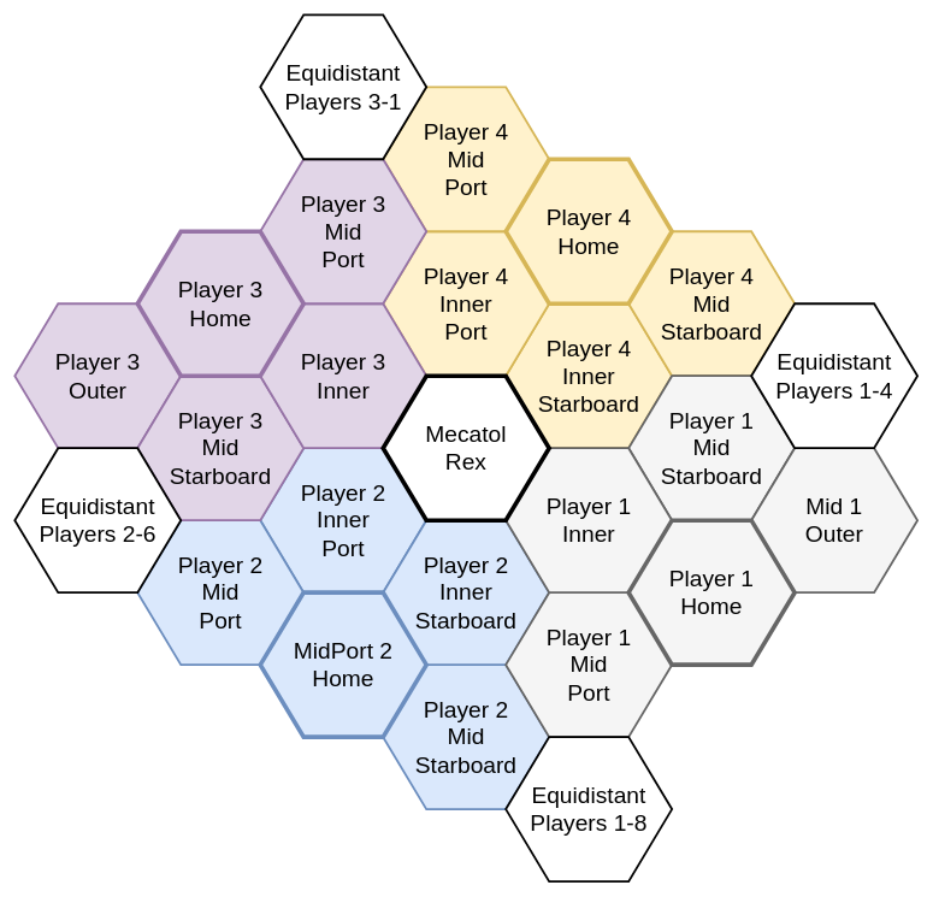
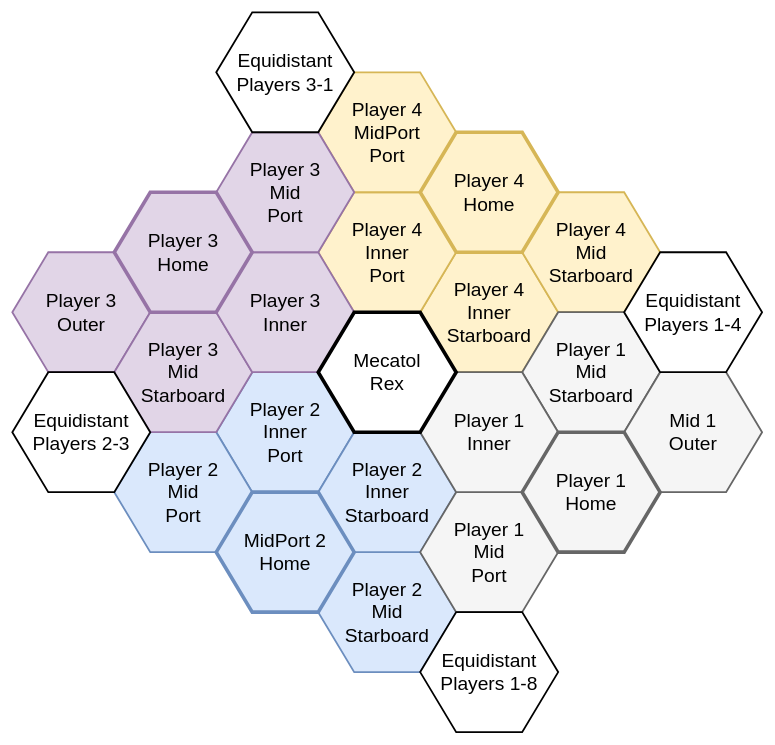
  <mxCell id="0" />
  <mxCell id="1" parent="0" />
  <mxCell id="2" value="Player 4&lt;br style=&quot;font-size: 32px&quot;&gt;Inner&lt;br&gt;Starboard" style="shape=hexagon;perimeter=hexagonPerimeter2;whiteSpace=wrap;html=1;fixedSize=1;size=60;fontSize=32;fontFamily=Helvetica;fillColor=#fff2cc;strokeColor=#d6b656;strokeWidth=3;" parent="1" vertex="1"><mxGeometry x="700" y="420" width="230" height="200" as="geometry" /></mxCell>
  <mxCell id="3" value="Player 4&lt;br style=&quot;font-size: 32px&quot;&gt;Inner&lt;br&gt;Port" style="shape=hexagon;perimeter=hexagonPerimeter2;whiteSpace=wrap;html=1;fixedSize=1;size=60;fontSize=32;fontFamily=Helvetica;fillColor=#fff2cc;strokeColor=#d6b656;strokeWidth=3;" parent="1" vertex="1"><mxGeometry x="530" y="320" width="230" height="200" as="geometry" /></mxCell>
- <mxCell id="4" value="Player 4&lt;br style=&quot;font-size: 32px&quot;&gt;Mid&lt;br&gt;Port" style="shape=hexagon;perimeter=hexagonPerimeter2;whiteSpace=wrap;html=1;fixedSize=1;size=60;fontSize=32;fontFamily=Helvetica;fillColor=#fff2cc;strokeColor=#d6b656;strokeWidth=3;" parent="1" vertex="1"><mxGeometry x="530" y="120" width="230" height="200" as="geometry" /></mxCell>
+ <mxCell id="4" value="Player 4&lt;br style=&quot;font-size: 32px&quot;&gt;MidPort&lt;br&gt;Port" style="shape=hexagon;perimeter=hexagonPerimeter2;whiteSpace=wrap;html=1;fixedSize=1;size=60;fontSize=32;fontFamily=Helvetica;fillColor=#fff2cc;strokeColor=#d6b656;strokeWidth=3;" parent="1" vertex="1"><mxGeometry x="530" y="120" width="230" height="200" as="geometry" /></mxCell>
  <mxCell id="5" value="Player 4&lt;br style=&quot;font-size: 32px&quot;&gt;Mid&lt;br style=&quot;font-size: 32px&quot;&gt;Starboard" style="shape=hexagon;perimeter=hexagonPerimeter2;whiteSpace=wrap;html=1;fixedSize=1;size=60;fontSize=32;fontFamily=Helvetica;fillColor=#fff2cc;strokeColor=#d6b656;strokeWidth=3;" parent="1" vertex="1"><mxGeometry x="870" y="320" width="230" height="200" as="geometry" /></mxCell>
  <mxCell id="6" value="Player 2&lt;br style=&quot;font-size: 32px&quot;&gt;Mid&lt;br&gt;Starboard" style="shape=hexagon;perimeter=hexagonPerimeter2;whiteSpace=wrap;html=1;fixedSize=1;size=60;fontSize=32;fontFamily=Helvetica;fillColor=#dae8fc;strokeColor=#6c8ebf;strokeWidth=3;" parent="1" vertex="1"><mxGeometry x="530" y="920" width="230" height="200" as="geometry" /></mxCell>
  <mxCell id="7" value="Player 2&lt;br style=&quot;font-size: 32px&quot;&gt;Inner&lt;br&gt;Port" style="shape=hexagon;perimeter=hexagonPerimeter2;whiteSpace=wrap;html=1;fixedSize=1;size=60;fontSize=32;fontFamily=Helvetica;fillColor=#dae8fc;strokeColor=#6c8ebf;strokeWidth=3;" parent="1" vertex="1"><mxGeometry x="360" y="620" width="230" height="200" as="geometry" /></mxCell>
  <mxCell id="8" value="Player 2&lt;br style=&quot;font-size: 32px&quot;&gt;Inner&lt;br style=&quot;font-size: 32px&quot;&gt;Starboard" style="shape=hexagon;perimeter=hexagonPerimeter2;whiteSpace=wrap;html=1;fixedSize=1;size=60;fontSize=32;fontFamily=Helvetica;fillColor=#dae8fc;strokeColor=#6c8ebf;strokeWidth=3;" parent="1" vertex="1"><mxGeometry x="530" y="720" width="230" height="200" as="geometry" /></mxCell>
  <mxCell id="9" value="Player 4&lt;br style=&quot;font-size: 32px;&quot;&gt;Home" style="shape=hexagon;perimeter=hexagonPerimeter2;whiteSpace=wrap;html=1;fixedSize=1;size=60;fontSize=32;fontFamily=Helvetica;fillColor=#fff2cc;strokeColor=#d6b656;strokeWidth=6;" parent="1" vertex="1"><mxGeometry x="700" y="220" width="230" height="200" as="geometry" /></mxCell>
  <mxCell id="10" value="Player 1&lt;br style=&quot;font-size: 32px&quot;&gt;Mid&lt;br&gt;Starboard" style="shape=hexagon;perimeter=hexagonPerimeter2;whiteSpace=wrap;html=1;fixedSize=1;size=60;fontSize=32;fontFamily=Helvetica;fillColor=#f5f5f5;strokeColor=#666666;strokeWidth=3;" parent="1" vertex="1"><mxGeometry x="870" y="520" width="230" height="200" as="geometry" /></mxCell>
  <mxCell id="11" value="Player 1&lt;br style=&quot;font-size: 32px&quot;&gt;Mid&lt;br style=&quot;font-size: 32px&quot;&gt;Port" style="shape=hexagon;perimeter=hexagonPerimeter2;whiteSpace=wrap;html=1;fixedSize=1;size=60;fontSize=32;fontFamily=Helvetica;fillColor=#f5f5f5;strokeColor=#666666;strokeWidth=3;" parent="1" vertex="1"><mxGeometry x="700" y="820" width="230" height="200" as="geometry" /></mxCell>
  <mxCell id="12" value="Mid 1&lt;br style=&quot;font-size: 32px&quot;&gt;Outer" style="shape=hexagon;perimeter=hexagonPerimeter2;whiteSpace=wrap;html=1;fixedSize=1;size=60;fontSize=32;fontFamily=Helvetica;fillColor=#f5f5f5;strokeColor=#666666;strokeWidth=3;" parent="1" vertex="1"><mxGeometry x="1040" y="620" width="230" height="200" as="geometry" /></mxCell>
  <mxCell id="13" value="Player 1&lt;br style=&quot;font-size: 32px&quot;&gt;Inner" style="shape=hexagon;perimeter=hexagonPerimeter2;whiteSpace=wrap;html=1;fixedSize=1;size=60;fontSize=32;fontFamily=Helvetica;fillColor=#f5f5f5;strokeColor=#666666;strokeWidth=3;" parent="1" vertex="1"><mxGeometry x="700" y="620" width="230" height="200" as="geometry" /></mxCell>
  <mxCell id="14" value="Player 2&lt;br&gt;Mid&lt;br&gt;Port" style="shape=hexagon;perimeter=hexagonPerimeter2;whiteSpace=wrap;html=1;fixedSize=1;size=60;fontSize=32;fontFamily=Helvetica;strokeWidth=3;fillColor=#dae8fc;strokeColor=#6c8ebf;" parent="1" vertex="1"><mxGeometry x="190" y="720" width="230" height="200" as="geometry" /></mxCell>
  <mxCell id="15" value="MidPort 2&lt;br style=&quot;font-size: 32px;&quot;&gt;Home" style="shape=hexagon;perimeter=hexagonPerimeter2;whiteSpace=wrap;html=1;fixedSize=1;size=60;fontSize=32;fontFamily=Helvetica;fillColor=#dae8fc;strokeColor=#6c8ebf;strokeWidth=6;" parent="1" vertex="1"><mxGeometry x="360" y="820" width="230" height="200" as="geometry" /></mxCell>
  <mxCell id="16" value="Player 1&lt;br style=&quot;font-size: 32px;&quot;&gt;Home" style="shape=hexagon;perimeter=hexagonPerimeter2;whiteSpace=wrap;html=1;fixedSize=1;size=60;fontSize=32;fontFamily=Helvetica;strokeWidth=6;fillColor=#f5f5f5;strokeColor=#666666;" parent="1" vertex="1"><mxGeometry x="870" y="720" width="230" height="200" as="geometry" /></mxCell>
  <mxCell id="17" value="Player 3&lt;br style=&quot;font-size: 32px&quot;&gt;Outer" style="shape=hexagon;perimeter=hexagonPerimeter2;whiteSpace=wrap;html=1;fixedSize=1;size=60;fontSize=32;fontFamily=Helvetica;fillColor=#e1d5e7;strokeColor=#9673a6;strokeWidth=3;" parent="1" vertex="1"><mxGeometry x="20" y="420" width="230" height="200" as="geometry" /></mxCell>
  <mxCell id="18" value="Player 3&lt;br style=&quot;font-size: 32px&quot;&gt;Mid&lt;br style=&quot;font-size: 32px&quot;&gt;Starboard" style="shape=hexagon;perimeter=hexagonPerimeter2;whiteSpace=wrap;html=1;fixedSize=1;size=60;fontSize=32;fontFamily=Helvetica;fillColor=#e1d5e7;strokeColor=#9673a6;strokeWidth=3;" parent="1" vertex="1"><mxGeometry x="190" y="520" width="230" height="200" as="geometry" /></mxCell>
  <mxCell id="19" value="Player 3&lt;br style=&quot;font-size: 32px&quot;&gt;Inner" style="shape=hexagon;perimeter=hexagonPerimeter2;whiteSpace=wrap;html=1;fixedSize=1;size=60;fontSize=32;fontFamily=Helvetica;fillColor=#e1d5e7;strokeColor=#9673a6;strokeWidth=3;" parent="1" vertex="1"><mxGeometry x="360" y="420" width="230" height="200" as="geometry" /></mxCell>
  <mxCell id="20" value="Player 3&lt;br style=&quot;font-size: 32px&quot;&gt;Mid&lt;br&gt;Port" style="shape=hexagon;perimeter=hexagonPerimeter2;whiteSpace=wrap;html=1;fixedSize=1;size=60;fontSize=32;fontFamily=Helvetica;fillColor=#e1d5e7;strokeColor=#9673a6;strokeWidth=3;" parent="1" vertex="1"><mxGeometry x="360" y="220" width="230" height="200" as="geometry" /></mxCell>
  <mxCell id="21" value="Player 3&lt;br style=&quot;font-size: 32px;&quot;&gt;Home" style="shape=hexagon;perimeter=hexagonPerimeter2;whiteSpace=wrap;html=1;fixedSize=1;size=60;fontSize=32;fontFamily=Helvetica;fillColor=#e1d5e7;strokeColor=#9673a6;strokeWidth=6;" parent="1" vertex="1"><mxGeometry x="190" y="320" width="230" height="200" as="geometry" /></mxCell>
- <mxCell id="22" value="Equidistant&lt;br style=&quot;font-size: 32px&quot;&gt;Players 2-6" style="shape=hexagon;perimeter=hexagonPerimeter2;whiteSpace=wrap;html=1;fixedSize=1;size=60;fontSize=32;fontFamily=Helvetica;strokeWidth=3;" parent="1" vertex="1"><mxGeometry x="20" y="620" width="230" height="200" as="geometry" /></mxCell>
+ <mxCell id="22" value="Equidistant&lt;br style=&quot;font-size: 32px&quot;&gt;Players 2-3" style="shape=hexagon;perimeter=hexagonPerimeter2;whiteSpace=wrap;html=1;fixedSize=1;size=60;fontSize=32;fontFamily=Helvetica;strokeWidth=3;" parent="1" vertex="1"><mxGeometry x="20" y="620" width="230" height="200" as="geometry" /></mxCell>
  <mxCell id="23" value="Equidistant&lt;br style=&quot;font-size: 32px&quot;&gt;Players 1-4" style="shape=hexagon;perimeter=hexagonPerimeter2;whiteSpace=wrap;html=1;fixedSize=1;size=60;fontSize=32;fontFamily=Helvetica;strokeWidth=3;" parent="1" vertex="1"><mxGeometry x="1040" y="420" width="230" height="200" as="geometry" /></mxCell>
  <mxCell id="24" value="Equidistant&lt;br style=&quot;font-size: 32px&quot;&gt;Players 3-1" style="shape=hexagon;perimeter=hexagonPerimeter2;whiteSpace=wrap;html=1;fixedSize=1;size=60;fontSize=32;fontFamily=Helvetica;strokeWidth=3;" parent="1" vertex="1"><mxGeometry x="360" y="20" width="230" height="200" as="geometry" /></mxCell>
  <mxCell id="25" value="Equidistant&lt;br style=&quot;font-size: 32px&quot;&gt;Players 1-8" style="shape=hexagon;perimeter=hexagonPerimeter2;whiteSpace=wrap;html=1;fixedSize=1;size=60;fontSize=32;fontFamily=Helvetica;strokeWidth=3;" parent="1" vertex="1"><mxGeometry x="700" y="1020" width="230" height="200" as="geometry" /></mxCell>
  <mxCell id="26" value="Mecatol&lt;br style=&quot;font-size: 32px;&quot;&gt;Rex" style="shape=hexagon;perimeter=hexagonPerimeter2;whiteSpace=wrap;html=1;fixedSize=1;size=60;fontSize=32;fontFamily=Helvetica;strokeWidth=6;" parent="1" vertex="1"><mxGeometry x="530" y="520" width="230" height="200" as="geometry" /></mxCell>
